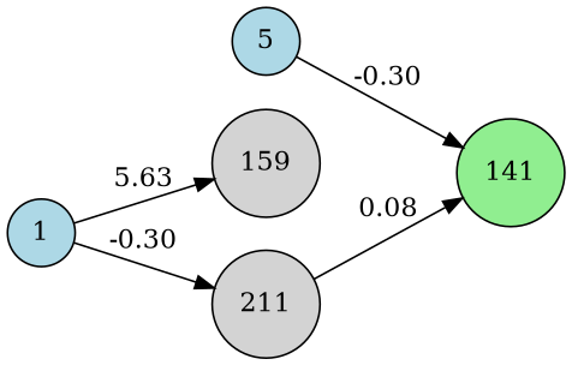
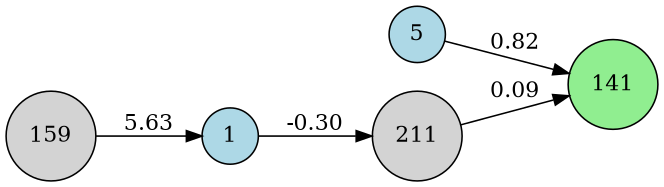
  digraph {
    rankdir=LR
    node [fillcolor=lightblue shape=circle style=filled]
    n1 [label=5]
    n2 [fillcolor=lightgreen label=141]
    n3 [label=1]
    n4 [fillcolor=lightgray label=159]
    n5 [fillcolor=lightgray label=211]
-   n1 -> n2 [label=-0.30]
-   n3 -> n4 [label=5.63]
+   n1 -> n2 [label=0.82]
+   n4 -> n3 [label=5.63]
    n3 -> n5 [label=-0.30]
-   n5 -> n2 [label=0.08]
+   n5 -> n2 [label=0.09]
  }
